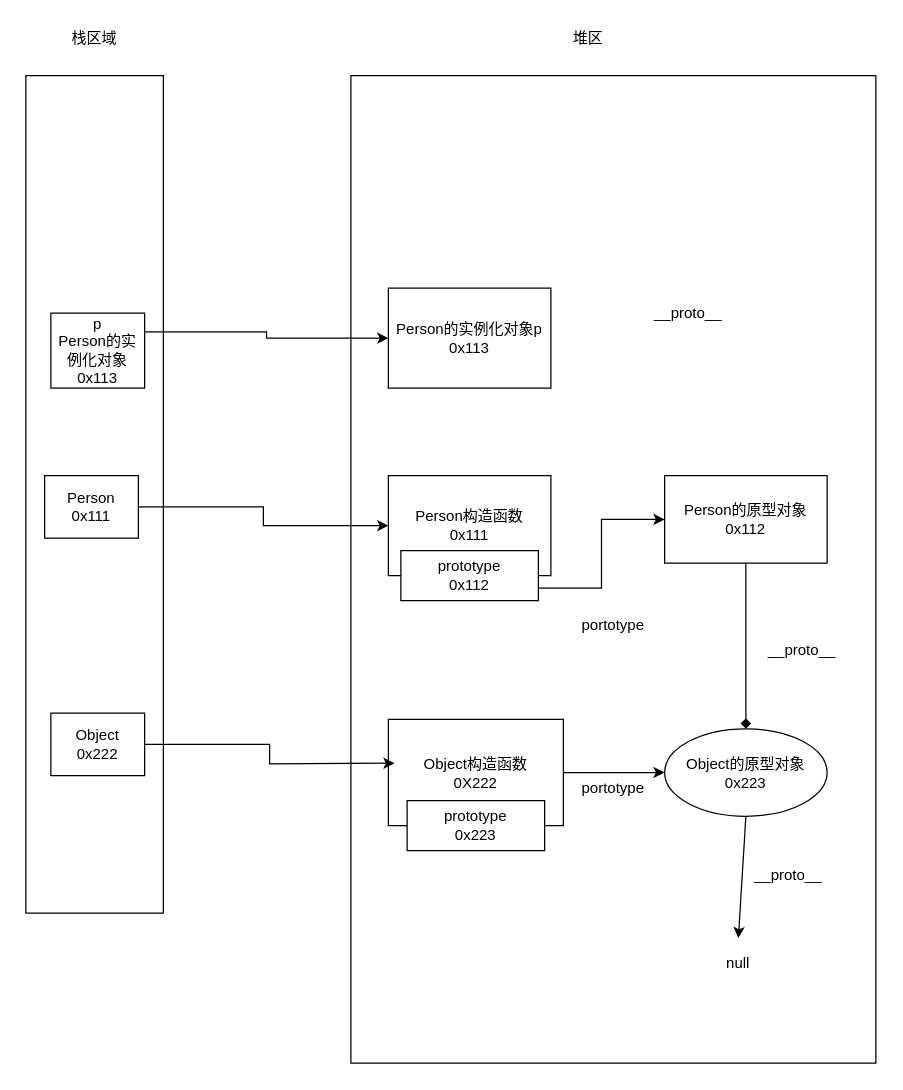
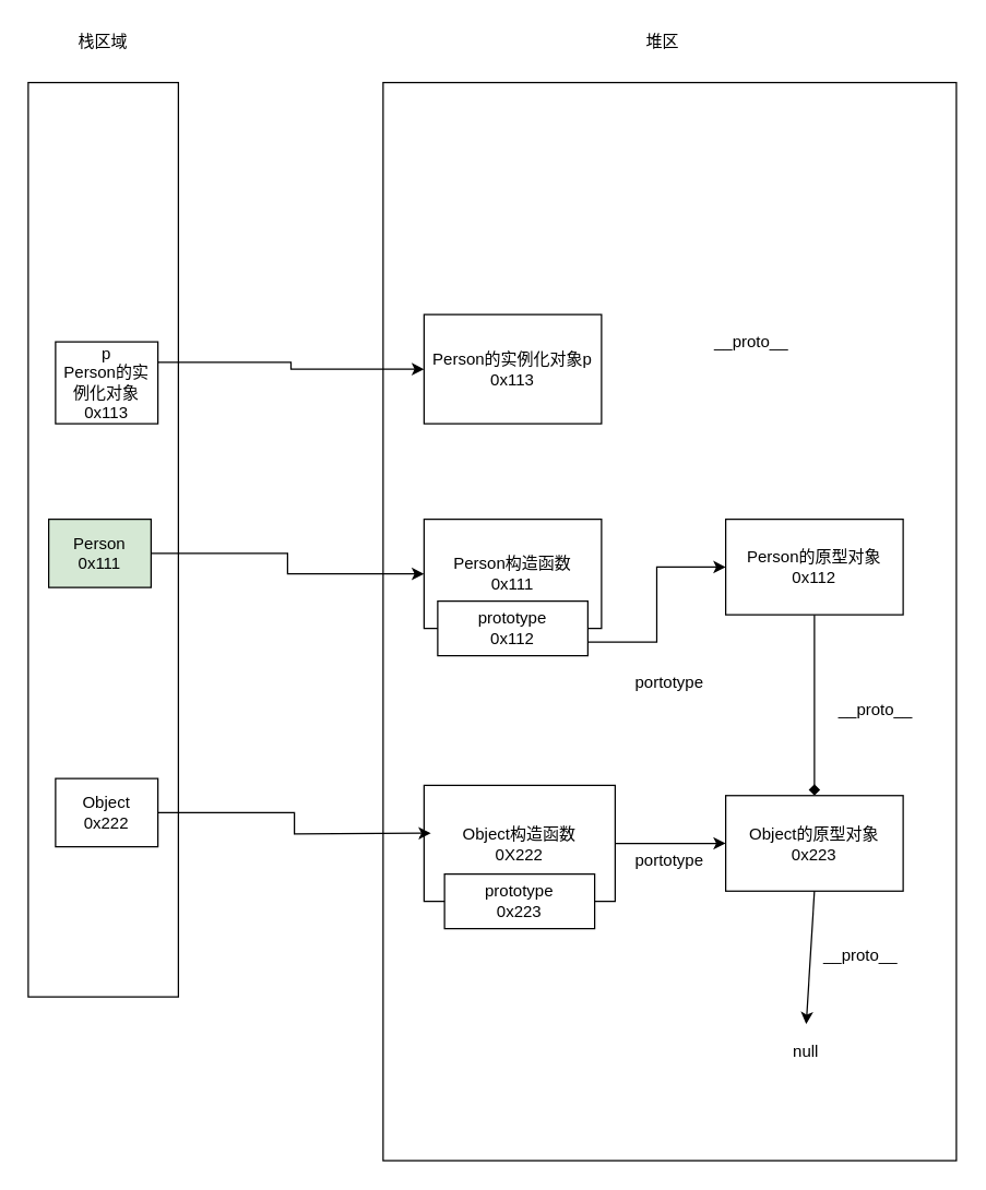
  <mxCell id="0" />
  <mxCell id="1" parent="0" />
  <mxCell id="2" value="" style="rounded=0;whiteSpace=wrap;html=1;" vertex="1" parent="1"><mxGeometry x="20" y="60" width="110" height="670" as="geometry" /></mxCell>
  <mxCell id="3" value="" style="rounded=0;whiteSpace=wrap;html=1;" vertex="1" parent="1"><mxGeometry x="280" y="60" width="420" height="790" as="geometry" /></mxCell>
  <mxCell id="4" value="栈区域" style="text;html=1;strokeColor=none;fillColor=none;align=center;verticalAlign=middle;whiteSpace=wrap;rounded=0;" vertex="1" parent="1"><mxGeometry x="55" y="20" width="40" height="20" as="geometry" /></mxCell>
- <mxCell id="5" value="堆区" style="text;html=1;strokeColor=none;fillColor=none;align=center;verticalAlign=middle;whiteSpace=wrap;rounded=0;" vertex="1" parent="1"><mxGeometry x="450" y="20" width="40" height="20" as="geometry" /></mxCell>
+ <mxCell id="5" value="堆区" style="text;html=1;strokeColor=none;fillColor=none;align=center;verticalAlign=middle;whiteSpace=wrap;rounded=0;" vertex="1" parent="1"><mxGeometry x="465" y="20" width="40" height="20" as="geometry" /></mxCell>
  <mxCell id="6" value="Person构造函数&lt;br&gt;0x111" style="rounded=0;whiteSpace=wrap;html=1;" vertex="1" parent="1"><mxGeometry x="310" y="380" width="130" height="80" as="geometry" /></mxCell>
  <mxCell id="7" style="edgeStyle=orthogonalEdgeStyle;rounded=0;orthogonalLoop=1;jettySize=auto;html=1;exitX=1;exitY=0.5;exitDx=0;exitDy=0;entryX=0;entryY=0.5;entryDx=0;entryDy=0;" edge="1" parent="1" source="8" target="6"><mxGeometry relative="1" as="geometry" /></mxCell>
- <mxCell id="8" value="Person&lt;br&gt;0x111" style="rounded=0;whiteSpace=wrap;html=1;" vertex="1" parent="1"><mxGeometry x="35" y="380" width="75" height="50" as="geometry" /></mxCell>
+ <mxCell id="8" value="Person&lt;br&gt;0x111" style="rounded=0;whiteSpace=wrap;html=1;fillColor=#d5e8d4;" vertex="1" parent="1"><mxGeometry x="35" y="380" width="75" height="50" as="geometry" /></mxCell>
  <mxCell id="9" style="edgeStyle=orthogonalEdgeStyle;rounded=0;orthogonalLoop=1;jettySize=auto;html=1;exitX=1;exitY=0.75;exitDx=0;exitDy=0;entryX=0;entryY=0.5;entryDx=0;entryDy=0;" edge="1" parent="1" source="10" target="12"><mxGeometry relative="1" as="geometry" /></mxCell>
  <mxCell id="10" value="prototype&lt;br&gt;0x112" style="rounded=0;whiteSpace=wrap;html=1;" vertex="1" parent="1"><mxGeometry x="320" y="440" width="110" height="40" as="geometry" /></mxCell>
  <mxCell id="11" style="edgeStyle=orthogonalEdgeStyle;rounded=0;orthogonalLoop=1;jettySize=auto;html=1;exitX=0.5;exitY=1;exitDx=0;exitDy=0;endArrow=diamond;" edge="1" parent="1" source="12" target="20"><mxGeometry relative="1" as="geometry" /></mxCell>
  <mxCell id="12" value="Person的原型对象&lt;br&gt;0x112" style="rounded=0;whiteSpace=wrap;html=1;" vertex="1" parent="1"><mxGeometry x="531" y="380" width="130" height="70" as="geometry" /></mxCell>
  <mxCell id="13" style="edgeStyle=orthogonalEdgeStyle;rounded=0;orthogonalLoop=1;jettySize=auto;html=1;exitX=1;exitY=0.25;exitDx=0;exitDy=0;" edge="1" parent="1" source="14" target="15"><mxGeometry relative="1" as="geometry" /></mxCell>
  <mxCell id="14" value="p&lt;br&gt;Person的实例化对象&lt;br&gt;0x113" style="rounded=0;whiteSpace=wrap;html=1;" vertex="1" parent="1"><mxGeometry x="40" y="250" width="75" height="60" as="geometry" /></mxCell>
  <mxCell id="15" value="Person的实例化对象p&lt;br&gt;0x113" style="rounded=0;whiteSpace=wrap;html=1;" vertex="1" parent="1"><mxGeometry x="310" y="230" width="130" height="80" as="geometry" /></mxCell>
  <mxCell id="16" value="__proto__" style="text;html=1;strokeColor=none;fillColor=none;align=center;verticalAlign=middle;whiteSpace=wrap;rounded=0;" vertex="1" parent="1"><mxGeometry x="530" y="240" width="40" height="20" as="geometry" /></mxCell>
  <mxCell id="17" style="edgeStyle=orthogonalEdgeStyle;rounded=0;orthogonalLoop=1;jettySize=auto;html=1;exitX=1;exitY=0.5;exitDx=0;exitDy=0;" edge="1" parent="1" source="18" target="20"><mxGeometry relative="1" as="geometry" /></mxCell>
  <mxCell id="18" value="Object构造函数&lt;br&gt;0X222&lt;br&gt;" style="rounded=0;whiteSpace=wrap;html=1;" vertex="1" parent="1"><mxGeometry x="310" y="575" width="140" height="85" as="geometry" /></mxCell>
  <mxCell id="19" value="prototype&lt;br&gt;0x223" style="rounded=0;whiteSpace=wrap;html=1;" vertex="1" parent="1"><mxGeometry x="325" y="640" width="110" height="40" as="geometry" /></mxCell>
- <mxCell id="20" value="Object的原型对象&lt;br&gt;0x223" style="ellipse;whiteSpace=wrap;html=1;" vertex="1" parent="1"><mxGeometry x="531" y="582.5" width="130" height="70" as="geometry" /></mxCell>
+ <mxCell id="20" value="Object的原型对象&lt;br&gt;0x223" style="rounded=0;whiteSpace=wrap;html=1;" vertex="1" parent="1"><mxGeometry x="531" y="582.5" width="130" height="70" as="geometry" /></mxCell>
  <mxCell id="21" value="__proto__" style="text;html=1;strokeColor=none;fillColor=none;align=center;verticalAlign=middle;whiteSpace=wrap;rounded=0;" vertex="1" parent="1"><mxGeometry x="621" y="510" width="40" height="20" as="geometry" /></mxCell>
  <mxCell id="22" value="" style="endArrow=classic;html=1;exitX=0.5;exitY=1;exitDx=0;exitDy=0;" edge="1" parent="1" source="20"><mxGeometry width="50" height="50" relative="1" as="geometry"><mxPoint x="580" y="700" as="sourcePoint" /><mxPoint x="590" y="750" as="targetPoint" /></mxGeometry></mxCell>
  <mxCell id="23" value="null" style="text;html=1;strokeColor=none;fillColor=none;align=center;verticalAlign=middle;whiteSpace=wrap;rounded=0;" vertex="1" parent="1"><mxGeometry x="570" y="760" width="40" height="20" as="geometry" /></mxCell>
  <mxCell id="24" value="__proto__" style="text;html=1;strokeColor=none;fillColor=none;align=center;verticalAlign=middle;whiteSpace=wrap;rounded=0;" vertex="1" parent="1"><mxGeometry x="610" y="690" width="40" height="20" as="geometry" /></mxCell>
  <mxCell id="25" style="edgeStyle=orthogonalEdgeStyle;rounded=0;orthogonalLoop=1;jettySize=auto;html=1;exitX=1;exitY=0.5;exitDx=0;exitDy=0;entryX=0;entryY=0.5;entryDx=0;entryDy=0;" edge="1" parent="1" source="26"><mxGeometry relative="1" as="geometry"><mxPoint x="315" y="610" as="targetPoint" /></mxGeometry></mxCell>
  <mxCell id="26" value="Object&lt;br&gt;0x222" style="rounded=0;whiteSpace=wrap;html=1;" vertex="1" parent="1"><mxGeometry x="40" y="570" width="75" height="50" as="geometry" /></mxCell>
  <mxCell id="27" value="portotype" style="text;html=1;strokeColor=none;fillColor=none;align=center;verticalAlign=middle;whiteSpace=wrap;rounded=0;" vertex="1" parent="1"><mxGeometry x="470" y="490" width="40" height="20" as="geometry" /></mxCell>
  <mxCell id="28" value="portotype" style="text;html=1;strokeColor=none;fillColor=none;align=center;verticalAlign=middle;whiteSpace=wrap;rounded=0;" vertex="1" parent="1"><mxGeometry x="470" y="620" width="40" height="20" as="geometry" /></mxCell>
